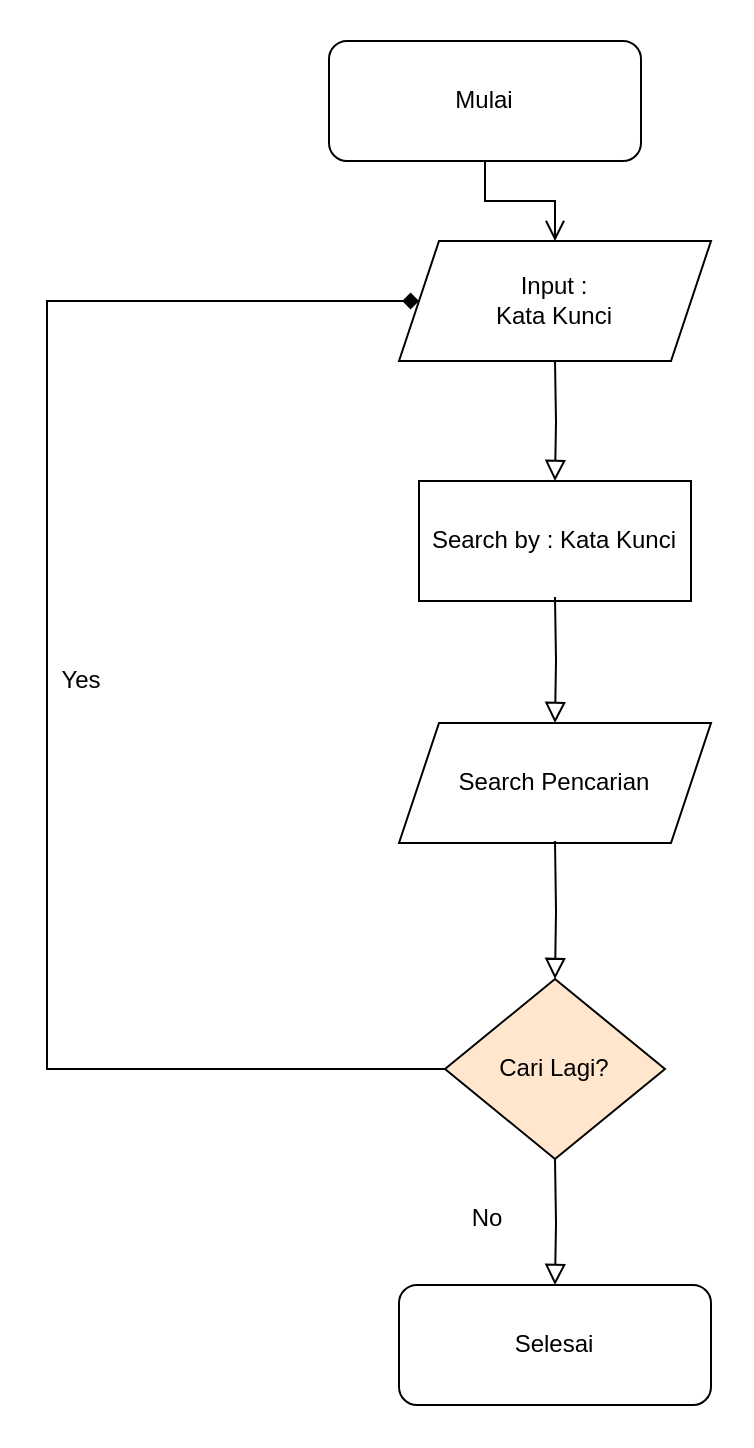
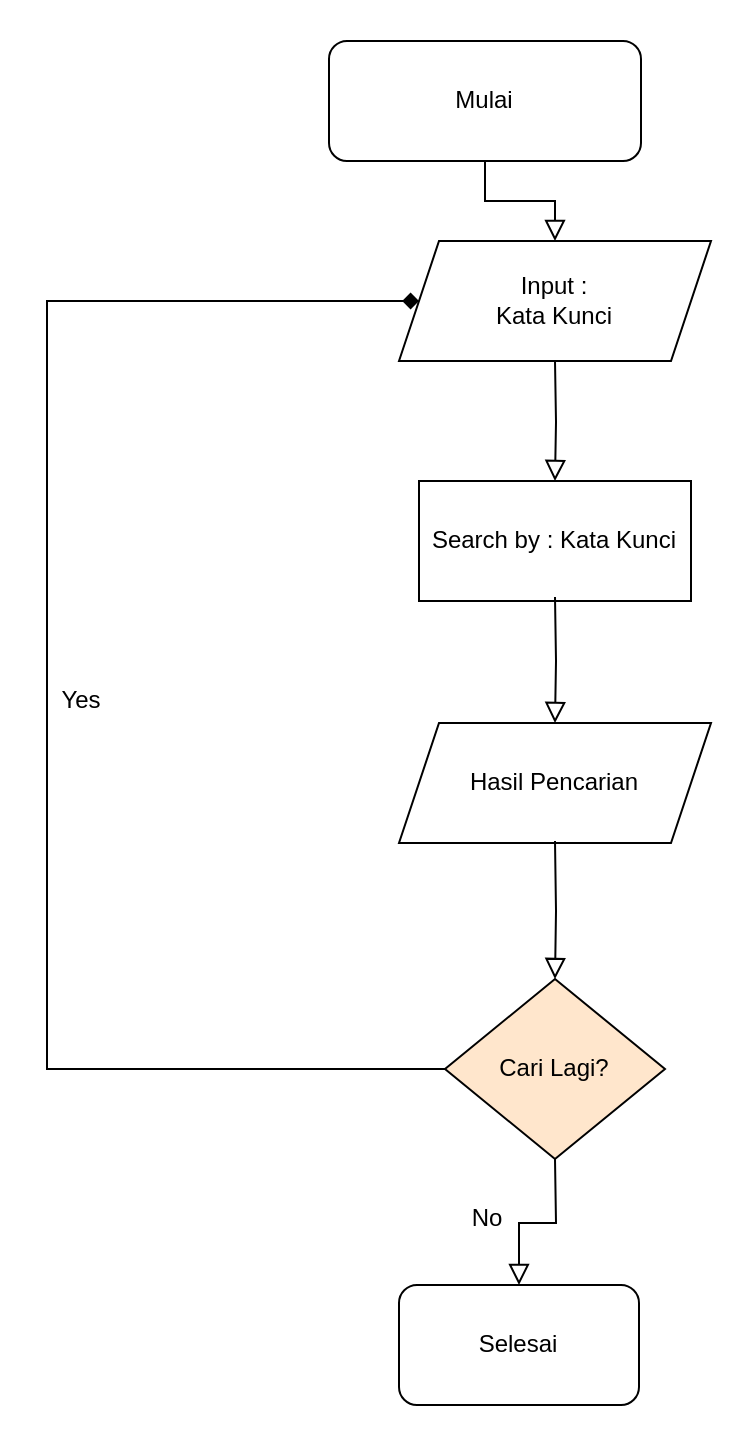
  <mxCell id="0" />
  <mxCell id="1" parent="0" />
- <mxCell id="2" value="" style="rounded=0;html=1;jettySize=auto;orthogonalLoop=1;fontSize=11;endArrow=open;endFill=0;endSize=8;strokeWidth=1;shadow=0;labelBackgroundColor=none;edgeStyle=orthogonalEdgeStyle;entryX=0.5;entryY=0;entryDx=0;entryDy=0;" parent="1" source="3" target="4" edge="1"><mxGeometry relative="1" as="geometry"><mxPoint x="277" y="80" as="targetPoint" /></mxGeometry></mxCell>
+ <mxCell id="2" value="" style="rounded=0;html=1;jettySize=auto;orthogonalLoop=1;fontSize=11;endArrow=block;endFill=0;endSize=8;strokeWidth=1;shadow=0;labelBackgroundColor=none;edgeStyle=orthogonalEdgeStyle;entryX=0.5;entryY=0;entryDx=0;entryDy=0;" parent="1" source="3" target="4" edge="1"><mxGeometry relative="1" as="geometry"><mxPoint x="277" y="80" as="targetPoint" /></mxGeometry></mxCell>
  <mxCell id="3" value="Mulai" style="rounded=1;whiteSpace=wrap;html=1;fontSize=12;glass=0;strokeWidth=1;shadow=0;" parent="1" vertex="1"><mxGeometry x="164" y="20" width="156" height="60" as="geometry" /></mxCell>
  <mxCell id="4" value="Input :&lt;br&gt;Kata Kunci" style="shape=parallelogram;perimeter=parallelogramPerimeter;whiteSpace=wrap;html=1;fixedSize=1;" vertex="1" parent="1"><mxGeometry x="199" y="120" width="156" height="60" as="geometry" /></mxCell>
  <mxCell id="5" value="Search by : Kata Kunci" style="rounded=0;whiteSpace=wrap;html=1;" vertex="1" parent="1"><mxGeometry x="209" y="240" width="136" height="60" as="geometry" /></mxCell>
  <mxCell id="6" value="" style="rounded=0;html=1;jettySize=auto;orthogonalLoop=1;fontSize=11;endArrow=block;endFill=0;endSize=8;strokeWidth=1;shadow=0;labelBackgroundColor=none;edgeStyle=orthogonalEdgeStyle;entryX=0.5;entryY=0;entryDx=0;entryDy=0;" edge="1" parent="1" target="5"><mxGeometry relative="1" as="geometry"><mxPoint x="277" y="180" as="sourcePoint" /><mxPoint x="277" y="240" as="targetPoint" /><Array as="points" /></mxGeometry></mxCell>
- <mxCell id="7" value="Search Pencarian" style="shape=parallelogram;perimeter=parallelogramPerimeter;whiteSpace=wrap;html=1;fixedSize=1;" vertex="1" parent="1"><mxGeometry x="199" y="361" width="156" height="60" as="geometry" /></mxCell>
+ <mxCell id="7" value="Hasil Pencarian" style="shape=parallelogram;perimeter=parallelogramPerimeter;whiteSpace=wrap;html=1;fixedSize=1;" vertex="1" parent="1"><mxGeometry x="199" y="361" width="156" height="60" as="geometry" /></mxCell>
  <mxCell id="8" value="Cari Lagi?" style="rhombus;whiteSpace=wrap;html=1;fillColor=#ffe6cc;" vertex="1" parent="1"><mxGeometry x="222" y="489" width="110" height="90" as="geometry" /></mxCell>
- <mxCell id="9" value="Selesai" style="rounded=1;whiteSpace=wrap;html=1;fontSize=12;glass=0;strokeWidth=1;shadow=0;" vertex="1" parent="1"><mxGeometry x="199" y="642" width="156" height="60" as="geometry" /></mxCell>
+ <mxCell id="9" value="Selesai" style="rounded=1;whiteSpace=wrap;html=1;fontSize=12;glass=0;strokeWidth=1;shadow=0;" vertex="1" parent="1"><mxGeometry x="199" y="642" width="120" height="60" as="geometry" /></mxCell>
  <mxCell id="10" value="" style="endArrow=diamond;html=1;rounded=0;exitX=0;exitY=0.5;exitDx=0;exitDy=0;entryX=0;entryY=0.5;entryDx=0;entryDy=0;" edge="1" parent="1" source="8" target="4"><mxGeometry width="50" height="50" relative="1" as="geometry"><mxPoint x="63" y="410" as="sourcePoint" /><mxPoint x="23" y="30" as="targetPoint" /><Array as="points"><mxPoint x="23" y="534" /><mxPoint x="23" y="150" /></Array></mxGeometry></mxCell>
- <mxCell id="11" value="Yes" style="text;html=1;align=center;verticalAlign=middle;resizable=0;points=[];autosize=1;strokeColor=none;fillColor=none;" vertex="1" parent="1"><mxGeometry x="20" y="325" width="40" height="30" as="geometry" /></mxCell>
+ <mxCell id="11" value="Yes" style="text;html=1;align=center;verticalAlign=middle;resizable=0;points=[];autosize=1;strokeColor=none;fillColor=none;" vertex="1" parent="1"><mxGeometry x="20" y="335" width="40" height="30" as="geometry" /></mxCell>
  <mxCell id="12" value="" style="rounded=0;html=1;jettySize=auto;orthogonalLoop=1;fontSize=11;endArrow=block;endFill=0;endSize=8;strokeWidth=1;shadow=0;labelBackgroundColor=none;edgeStyle=orthogonalEdgeStyle;entryX=0.5;entryY=0;entryDx=0;entryDy=0;" edge="1" parent="1" target="7"><mxGeometry relative="1" as="geometry"><mxPoint x="277" y="298" as="sourcePoint" /><mxPoint x="277" y="358" as="targetPoint" /><Array as="points" /></mxGeometry></mxCell>
  <mxCell id="13" value="" style="rounded=0;html=1;jettySize=auto;orthogonalLoop=1;fontSize=11;endArrow=block;endFill=0;endSize=8;strokeWidth=1;shadow=0;labelBackgroundColor=none;edgeStyle=orthogonalEdgeStyle;entryX=0.5;entryY=0;entryDx=0;entryDy=0;" edge="1" parent="1" target="8"><mxGeometry relative="1" as="geometry"><mxPoint x="277" y="420" as="sourcePoint" /><mxPoint x="277" y="483" as="targetPoint" /><Array as="points" /></mxGeometry></mxCell>
  <mxCell id="14" value="" style="rounded=0;html=1;jettySize=auto;orthogonalLoop=1;fontSize=11;endArrow=block;endFill=0;endSize=8;strokeWidth=1;shadow=0;labelBackgroundColor=none;edgeStyle=orthogonalEdgeStyle;entryX=0.5;entryY=0;entryDx=0;entryDy=0;" edge="1" parent="1" target="9"><mxGeometry relative="1" as="geometry"><mxPoint x="277" y="579" as="sourcePoint" /><mxPoint x="277" y="657" as="targetPoint" /><Array as="points" /></mxGeometry></mxCell>
  <mxCell id="15" value="No" style="text;html=1;align=center;verticalAlign=middle;resizable=0;points=[];autosize=1;strokeColor=none;fillColor=none;" vertex="1" parent="1"><mxGeometry x="223" y="594" width="40" height="30" as="geometry" /></mxCell>
